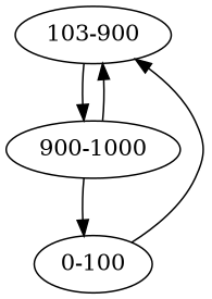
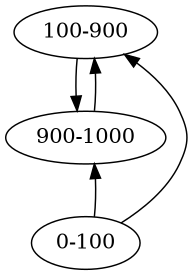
  strict digraph {
    node [ids="['G1.1', 'G2.1']" strand_density="['1.000', '0.000', '1.000']"]
    edge [ids="['G2.1']"]
-   "100-900" [ids="['G2.1']" strand_density="['0.000', '0.000', '1.000']" label="103-900"]
+   "100-900" [ids="['G2.1']" strand_density="['0.000', '0.000', '1.000']"]
    "900-1000"
    "0-100"
    "100-900" -> "900-1000"
    "900-1000" -> "100-900"
    "0-100" -> "100-900"
-   "900-1000" -> "0-100" [ids="['G1.1']"]
+   "0-100" -> "900-1000" [ids="['G1.1']"]
  }
